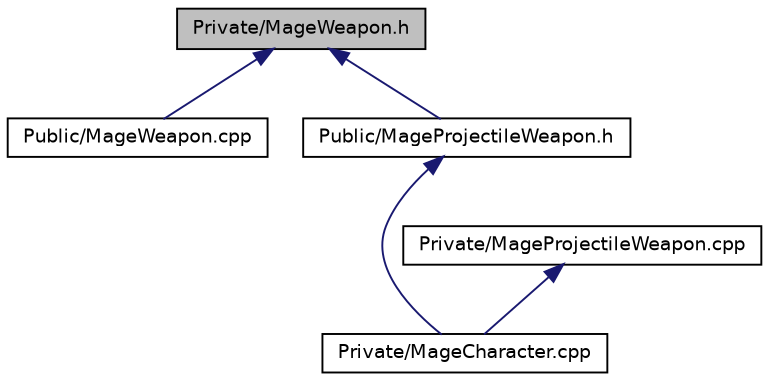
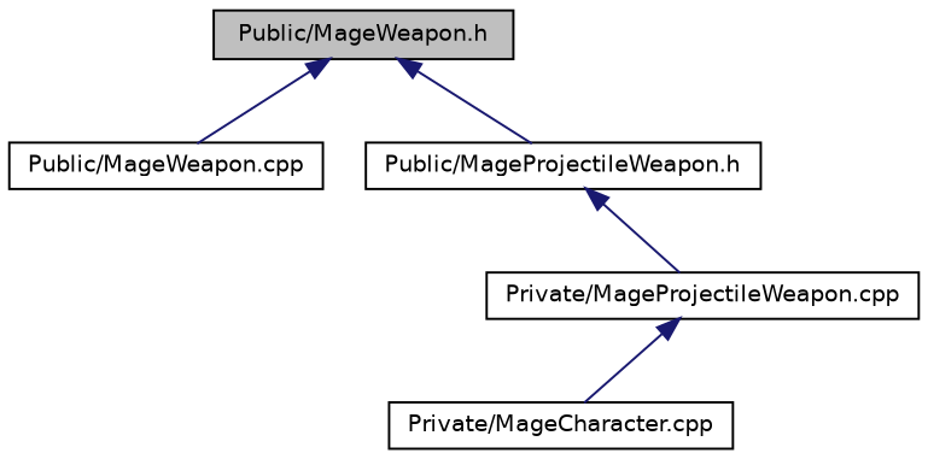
  digraph {
    node [color=black fillcolor=white fontname=Helvetica fontsize=10 shape=record style=filled]
    edge [color=midnightblue dir=back fontname=Helvetica fontsize=10 labelfontname=Helvetica labelfontsize=10 style=solid]
-   n1 [fillcolor=grey75 fontcolor=black height=0.2 label="Private/MageWeapon.h" width=0.4]
+   n1 [fillcolor=grey75 fontcolor=black height=0.2 label="Public/MageWeapon.h" width=0.4]
    n2 [height=0.2 label="Public/MageWeapon.cpp" width=0.4]
    n3 [height=0.2 label="Public/MageProjectileWeapon.h" width=0.4]
    n4 [height=0.2 label="Private/MageCharacter.cpp" width=0.4]
    n5 [height=0.2 label="Private/MageProjectileWeapon.cpp" width=0.4]
    n1 -> n2
    n1 -> n3
-   n3 -> n4
+   n3 -> n5
    n5 -> n4
  }
